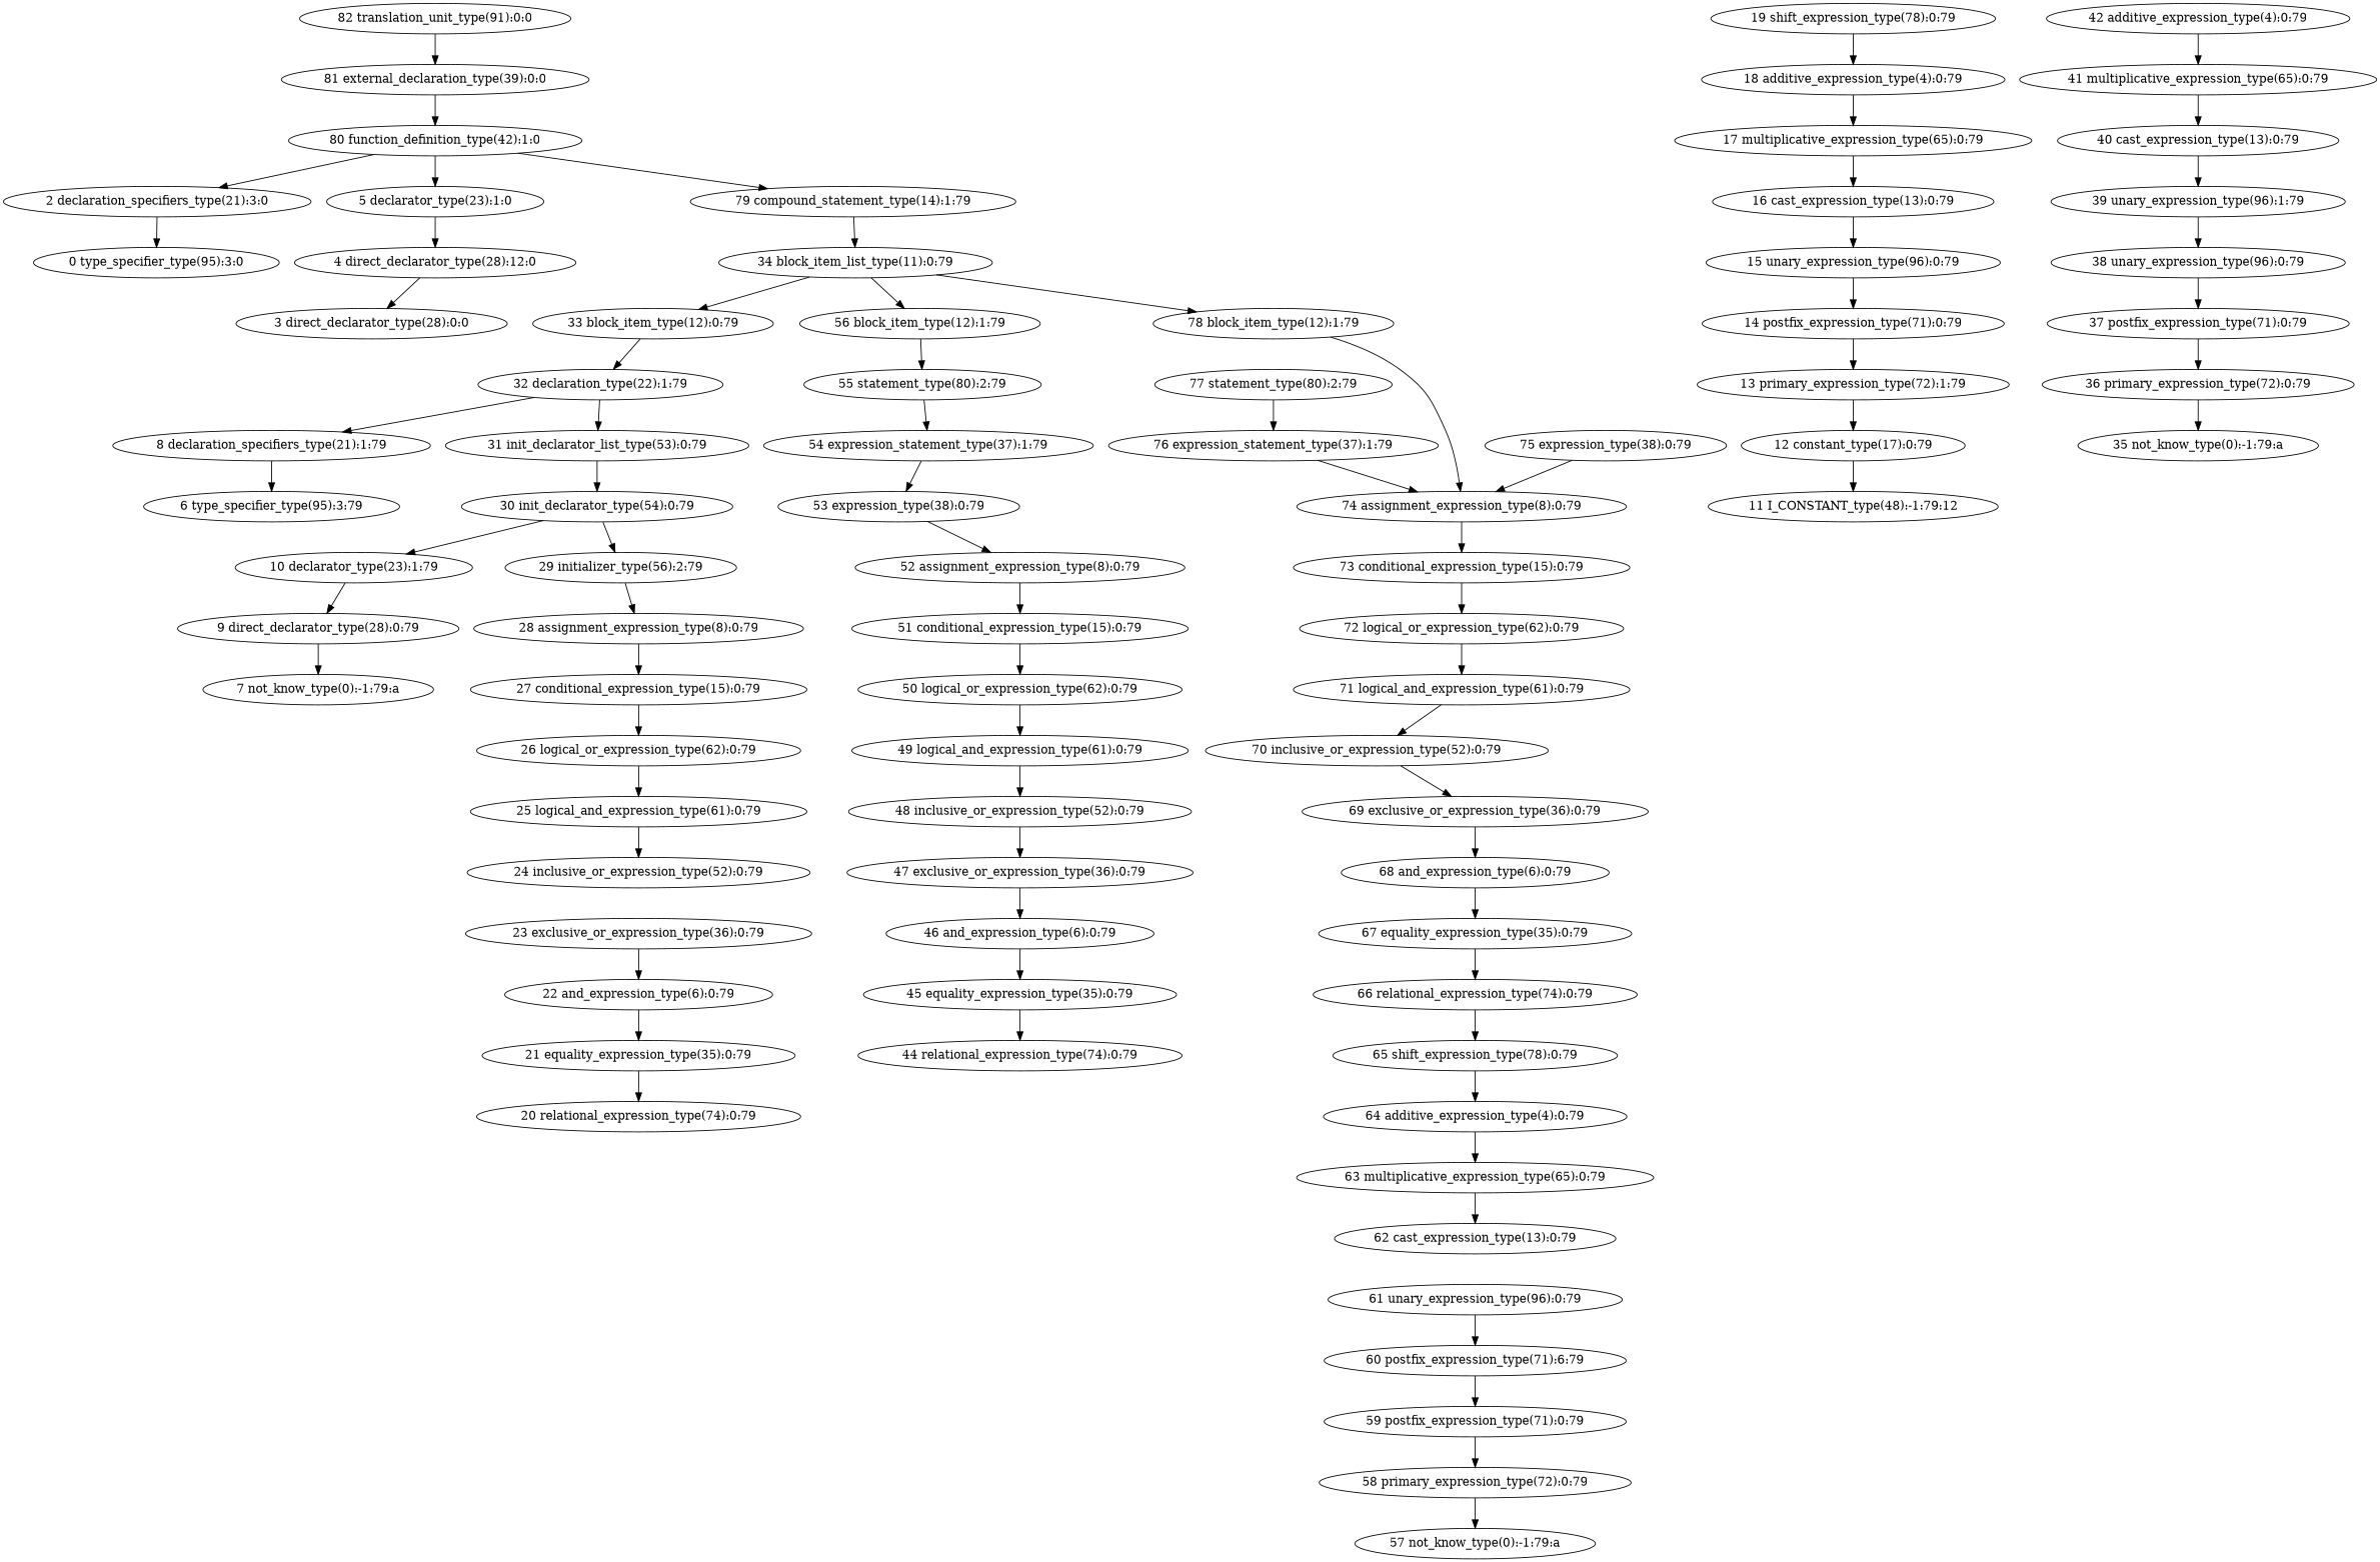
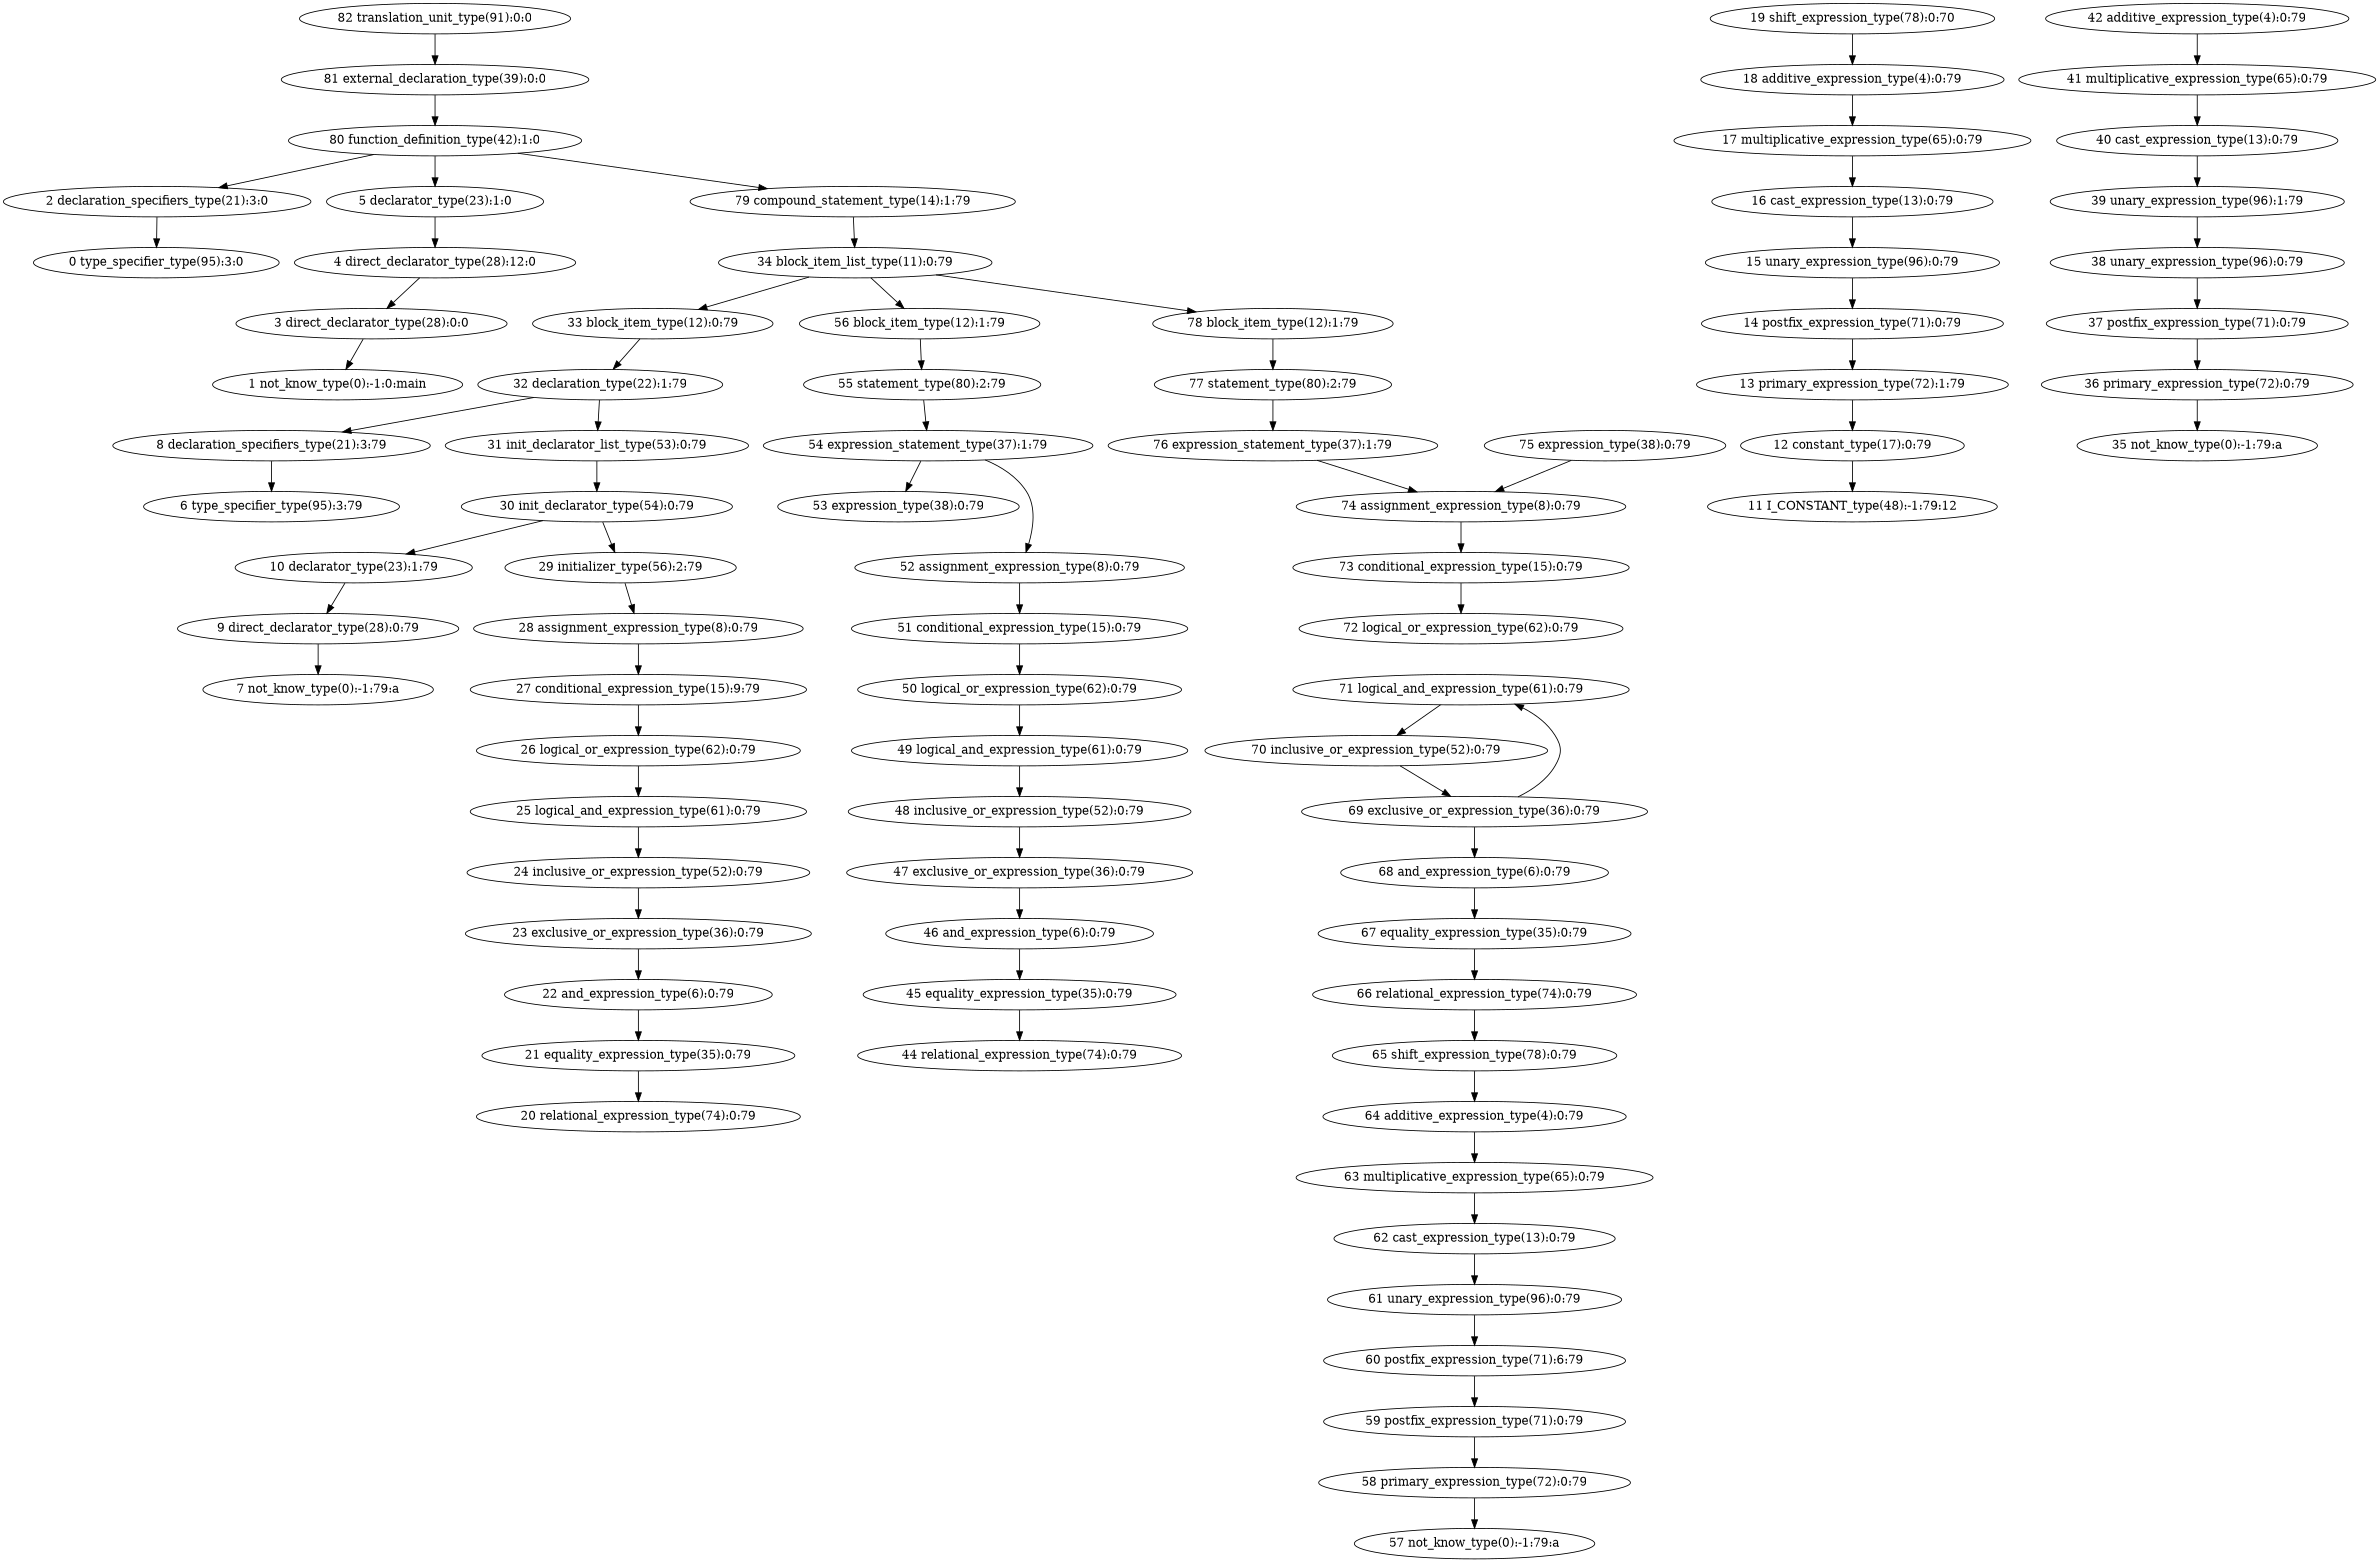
  digraph {
    n1 [label="82 translation_unit_type(91):0:0"]
    n2 [label="81 external_declaration_type(39):0:0"]
    n3 [label="80 function_definition_type(42):1:0"]
    n4 [label="2 declaration_specifiers_type(21):3:0"]
    n5 [label="5 declarator_type(23):1:0"]
    n6 [label="79 compound_statement_type(14):1:79"]
    n7 [label="0 type_specifier_type(95):3:0"]
    n8 [label="4 direct_declarator_type(28):12:0"]
    n9 [label="34 block_item_list_type(11):0:79"]
    n10 [label="3 direct_declarator_type(28):0:0"]
+   n11 [label="1 not_know_type(0):-1:0:main"]
    n12 [label="33 block_item_type(12):0:79"]
    n13 [label="56 block_item_type(12):1:79"]
    n14 [label="78 block_item_type(12):1:79"]
    n15 [label="32 declaration_type(22):1:79"]
    n16 [label="55 statement_type(80):2:79"]
    n17 [label="77 statement_type(80):2:79"]
-   n18 [label="8 declaration_specifiers_type(21):1:79"]
+   n18 [label="8 declaration_specifiers_type(21):3:79"]
    n19 [label="31 init_declarator_list_type(53):0:79"]
    n20 [label="6 type_specifier_type(95):3:79"]
    n21 [label="30 init_declarator_type(54):0:79"]
    n22 [label="10 declarator_type(23):1:79"]
    n23 [label="29 initializer_type(56):2:79"]
    n24 [label="9 direct_declarator_type(28):0:79"]
    n25 [label="28 assignment_expression_type(8):0:79"]
    n26 [label="7 not_know_type(0):-1:79:a"]
-   n27 [label="27 conditional_expression_type(15):0:79"]
+   n27 [label="27 conditional_expression_type(15):9:79"]
    n28 [label="26 logical_or_expression_type(62):0:79"]
    n29 [label="25 logical_and_expression_type(61):0:79"]
    n30 [label="24 inclusive_or_expression_type(52):0:79"]
    n31 [label="23 exclusive_or_expression_type(36):0:79"]
    n32 [label="22 and_expression_type(6):0:79"]
    n33 [label="21 equality_expression_type(35):0:79"]
    n34 [label="20 relational_expression_type(74):0:79"]
-   n35 [label="19 shift_expression_type(78):0:79"]
+   n35 [label="19 shift_expression_type(78):0:70"]
    n36 [label="18 additive_expression_type(4):0:79"]
    n37 [label="17 multiplicative_expression_type(65):0:79"]
    n38 [label="16 cast_expression_type(13):0:79"]
    n39 [label="15 unary_expression_type(96):0:79"]
    n40 [label="14 postfix_expression_type(71):0:79"]
    n41 [label="13 primary_expression_type(72):1:79"]
    n42 [label="12 constant_type(17):0:79"]
    n43 [label="11 I_CONSTANT_type(48):-1:79:12"]
    n44 [label="54 expression_statement_type(37):1:79"]
    n45 [label="53 expression_type(38):0:79"]
    n46 [label="52 assignment_expression_type(8):0:79"]
    n47 [label="51 conditional_expression_type(15):0:79"]
    n48 [label="50 logical_or_expression_type(62):0:79"]
    n49 [label="49 logical_and_expression_type(61):0:79"]
    n50 [label="48 inclusive_or_expression_type(52):0:79"]
    n51 [label="47 exclusive_or_expression_type(36):0:79"]
    n52 [label="46 and_expression_type(6):0:79"]
    n53 [label="45 equality_expression_type(35):0:79"]
    n54 [label="44 relational_expression_type(74):0:79"]
    n55 [label="42 additive_expression_type(4):0:79"]
    n56 [label="41 multiplicative_expression_type(65):0:79"]
    n57 [label="40 cast_expression_type(13):0:79"]
    n58 [label="39 unary_expression_type(96):1:79"]
    n59 [label="38 unary_expression_type(96):0:79"]
    n60 [label="37 postfix_expression_type(71):0:79"]
    n61 [label="36 primary_expression_type(72):0:79"]
    n62 [label="35 not_know_type(0):-1:79:a"]
    n63 [label="76 expression_statement_type(37):1:79"]
    n64 [label="74 assignment_expression_type(8):0:79"]
    n65 [label="75 expression_type(38):0:79"]
    n66 [label="73 conditional_expression_type(15):0:79"]
    n67 [label="72 logical_or_expression_type(62):0:79"]
    n68 [label="71 logical_and_expression_type(61):0:79"]
    n69 [label="70 inclusive_or_expression_type(52):0:79"]
    n70 [label="69 exclusive_or_expression_type(36):0:79"]
    n71 [label="68 and_expression_type(6):0:79"]
    n72 [label="67 equality_expression_type(35):0:79"]
    n73 [label="66 relational_expression_type(74):0:79"]
    n74 [label="65 shift_expression_type(78):0:79"]
    n75 [label="64 additive_expression_type(4):0:79"]
    n76 [label="63 multiplicative_expression_type(65):0:79"]
    n77 [label="62 cast_expression_type(13):0:79"]
    n78 [label="61 unary_expression_type(96):0:79"]
    n79 [label="60 postfix_expression_type(71):6:79"]
    n80 [label="59 postfix_expression_type(71):0:79"]
    n81 [label="58 primary_expression_type(72):0:79"]
    n82 [label="57 not_know_type(0):-1:79:a"]
    n1 -> n2
    n2 -> n3
    n3 -> n4
    n3 -> n5
    n3 -> n6
    n4 -> n7
    n5 -> n8
    n6 -> n9
    n8 -> n10
    n9 -> n12
    n9 -> n13
    n9 -> n14
+   n10 -> n11
    n12 -> n15
    n13 -> n16
-   n14 -> n64
+   n14 -> n17
    n15 -> n18
    n15 -> n19
    n16 -> n44
    n17 -> n63
    n18 -> n20
    n19 -> n21
    n21 -> n22
    n21 -> n23
    n22 -> n24
    n23 -> n25
    n24 -> n26
    n25 -> n27
    n27 -> n28
    n28 -> n29
    n29 -> n30
+   n30 -> n31
    n31 -> n32
    n32 -> n33
    n33 -> n34
    n35 -> n36
    n36 -> n37
    n37 -> n38
    n38 -> n39
    n39 -> n40
    n40 -> n41
    n41 -> n42
    n42 -> n43
    n44 -> n45
-   n45 -> n46
+   n44 -> n46
    n46 -> n47
    n47 -> n48
    n48 -> n49
    n49 -> n50
    n50 -> n51
    n51 -> n52
    n52 -> n53
    n53 -> n54
    n55 -> n56
    n56 -> n57
    n57 -> n58
    n58 -> n59
    n59 -> n60
    n60 -> n61
    n61 -> n62
    n63 -> n64
    n64 -> n66
    n65 -> n64
    n66 -> n67
-   n67 -> n68
+   n70 -> n68
    n68 -> n69
    n69 -> n70
    n70 -> n71
    n71 -> n72
    n72 -> n73
    n73 -> n74
    n74 -> n75
    n75 -> n76
    n76 -> n77
+   n77 -> n78
    n78 -> n79
    n79 -> n80
    n80 -> n81
    n81 -> n82
  }
